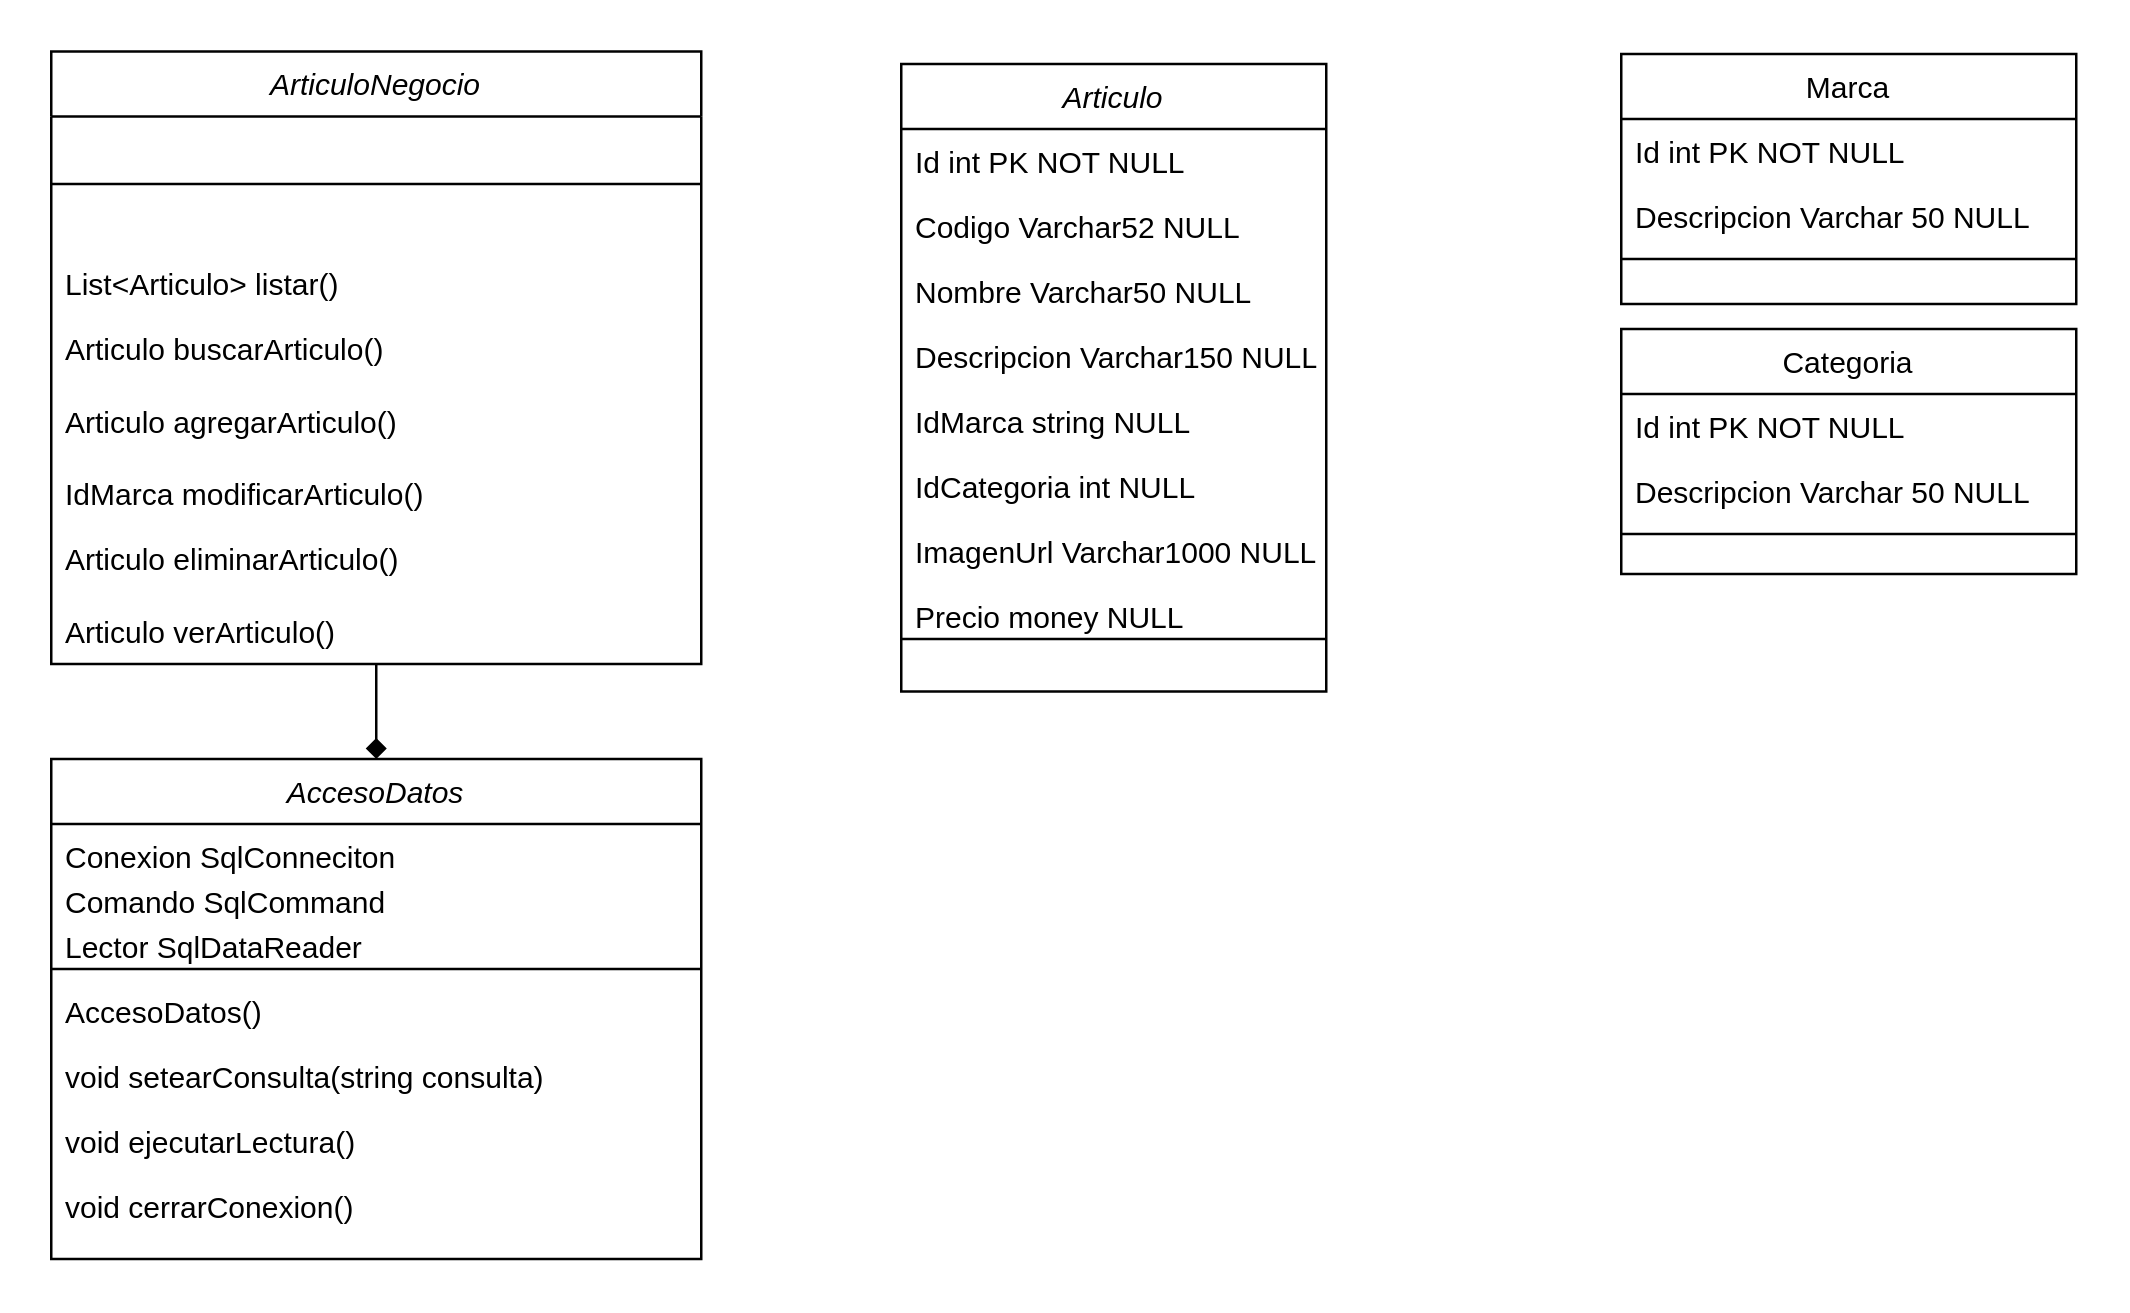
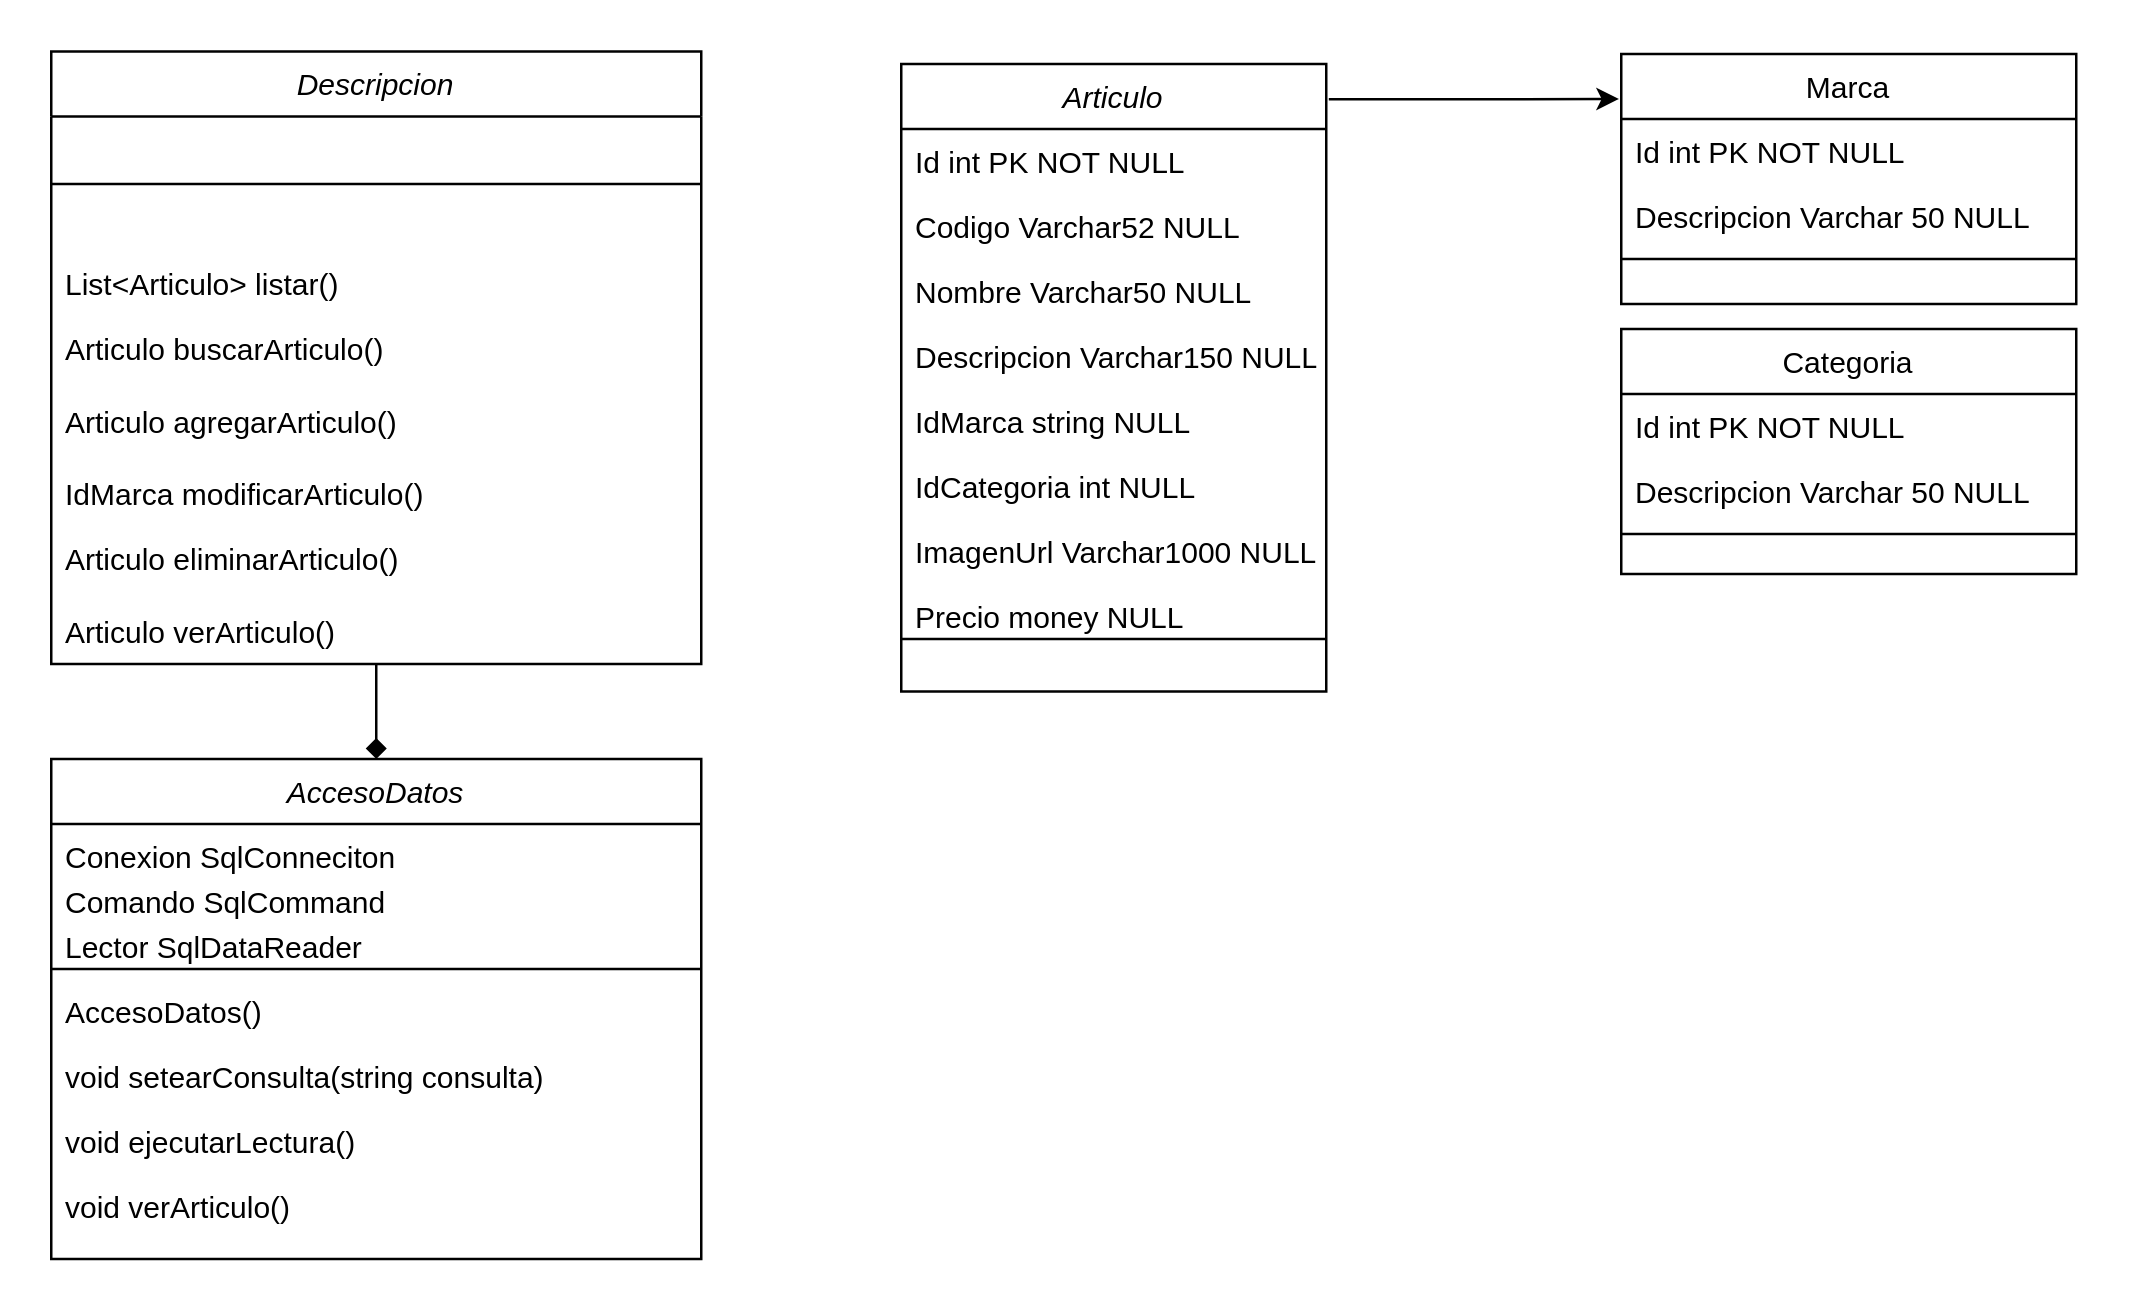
  <mxCell id="0" />
  <mxCell id="1" parent="0" />
  <mxCell id="2" value="Articulo" style="swimlane;fontStyle=2;align=center;verticalAlign=top;childLayout=stackLayout;horizontal=1;startSize=26;horizontalStack=0;resizeParent=1;resizeLast=0;collapsible=1;marginBottom=0;rounded=0;shadow=0;strokeWidth=1;" parent="1" vertex="1"><mxGeometry x="360" y="25" width="170" height="251" as="geometry"><mxRectangle x="220" y="120" width="160" height="26" as="alternateBounds" /></mxGeometry></mxCell>
  <mxCell id="3" value="Id int PK NOT NULL" style="text;align=left;verticalAlign=top;spacingLeft=4;spacingRight=4;overflow=hidden;rotatable=0;points=[[0,0.5],[1,0.5]];portConstraint=eastwest;" parent="2" vertex="1"><mxGeometry y="26" width="170" height="26" as="geometry" /></mxCell>
  <mxCell id="4" value="Codigo Varchar52 NULL" style="text;align=left;verticalAlign=top;spacingLeft=4;spacingRight=4;overflow=hidden;rotatable=0;points=[[0,0.5],[1,0.5]];portConstraint=eastwest;rounded=0;shadow=0;html=0;" parent="2" vertex="1"><mxGeometry y="52" width="170" height="26" as="geometry" /></mxCell>
  <mxCell id="5" value="Nombre Varchar50 NULL" style="text;align=left;verticalAlign=top;spacingLeft=4;spacingRight=4;overflow=hidden;rotatable=0;points=[[0,0.5],[1,0.5]];portConstraint=eastwest;rounded=0;shadow=0;html=0;" parent="2" vertex="1"><mxGeometry y="78" width="170" height="26" as="geometry" /></mxCell>
  <mxCell id="6" value="Descripcion Varchar150 NULL" style="text;align=left;verticalAlign=top;spacingLeft=4;spacingRight=4;overflow=hidden;rotatable=0;points=[[0,0.5],[1,0.5]];portConstraint=eastwest;rounded=0;shadow=0;html=0;" vertex="1" parent="2"><mxGeometry y="104" width="170" height="26" as="geometry" /></mxCell>
  <mxCell id="7" value="IdMarca string NULL" style="text;align=left;verticalAlign=top;spacingLeft=4;spacingRight=4;overflow=hidden;rotatable=0;points=[[0,0.5],[1,0.5]];portConstraint=eastwest;rounded=0;shadow=0;html=0;" vertex="1" parent="2"><mxGeometry y="130" width="170" height="26" as="geometry" /></mxCell>
  <mxCell id="8" value="IdCategoria int NULL" style="text;align=left;verticalAlign=top;spacingLeft=4;spacingRight=4;overflow=hidden;rotatable=0;points=[[0,0.5],[1,0.5]];portConstraint=eastwest;rounded=0;shadow=0;html=0;" vertex="1" parent="2"><mxGeometry y="156" width="170" height="26" as="geometry" /></mxCell>
  <mxCell id="9" value="ImagenUrl Varchar1000 NULL" style="text;align=left;verticalAlign=top;spacingLeft=4;spacingRight=4;overflow=hidden;rotatable=0;points=[[0,0.5],[1,0.5]];portConstraint=eastwest;rounded=0;shadow=0;html=0;" vertex="1" parent="2"><mxGeometry y="182" width="170" height="26" as="geometry" /></mxCell>
  <mxCell id="10" value="Precio money NULL" style="text;align=left;verticalAlign=top;spacingLeft=4;spacingRight=4;overflow=hidden;rotatable=0;points=[[0,0.5],[1,0.5]];portConstraint=eastwest;rounded=0;shadow=0;html=0;" vertex="1" parent="2"><mxGeometry y="208" width="170" height="18" as="geometry" /></mxCell>
  <mxCell id="11" value="" style="line;html=1;strokeWidth=1;align=left;verticalAlign=middle;spacingTop=-1;spacingLeft=3;spacingRight=3;rotatable=0;labelPosition=right;points=[];portConstraint=eastwest;" parent="2" vertex="1"><mxGeometry y="226" width="170" height="8" as="geometry" /></mxCell>
  <mxCell id="12" value="Marca" style="swimlane;fontStyle=0;align=center;verticalAlign=top;childLayout=stackLayout;horizontal=1;startSize=26;horizontalStack=0;resizeParent=1;resizeLast=0;collapsible=1;marginBottom=0;rounded=0;shadow=0;strokeWidth=1;" parent="1" vertex="1"><mxGeometry x="648" y="21" width="182" height="100" as="geometry"><mxRectangle x="550" y="140" width="160" height="26" as="alternateBounds" /></mxGeometry></mxCell>
  <mxCell id="13" value="Id int PK NOT NULL" style="text;align=left;verticalAlign=top;spacingLeft=4;spacingRight=4;overflow=hidden;rotatable=0;points=[[0,0.5],[1,0.5]];portConstraint=eastwest;rounded=0;shadow=0;html=0;" parent="12" vertex="1"><mxGeometry y="26" width="182" height="26" as="geometry" /></mxCell>
  <mxCell id="14" value="Descripcion Varchar 50 NULL" style="text;align=left;verticalAlign=top;spacingLeft=4;spacingRight=4;overflow=hidden;rotatable=0;points=[[0,0.5],[1,0.5]];portConstraint=eastwest;rounded=0;shadow=0;html=0;" parent="12" vertex="1"><mxGeometry y="52" width="182" height="26" as="geometry" /></mxCell>
  <mxCell id="15" value="" style="line;html=1;strokeWidth=1;align=left;verticalAlign=middle;spacingTop=-1;spacingLeft=3;spacingRight=3;rotatable=0;labelPosition=right;points=[];portConstraint=eastwest;" parent="12" vertex="1"><mxGeometry y="78" width="182" height="8" as="geometry" /></mxCell>
  <mxCell id="16" value="Categoria" style="swimlane;fontStyle=0;align=center;verticalAlign=top;childLayout=stackLayout;horizontal=1;startSize=26;horizontalStack=0;resizeParent=1;resizeLast=0;collapsible=1;marginBottom=0;rounded=0;shadow=0;strokeWidth=1;" vertex="1" parent="1"><mxGeometry x="648" y="131" width="182" height="98" as="geometry"><mxRectangle x="550" y="140" width="160" height="26" as="alternateBounds" /></mxGeometry></mxCell>
  <mxCell id="17" value="Id int PK NOT NULL" style="text;align=left;verticalAlign=top;spacingLeft=4;spacingRight=4;overflow=hidden;rotatable=0;points=[[0,0.5],[1,0.5]];portConstraint=eastwest;rounded=0;shadow=0;html=0;" vertex="1" parent="16"><mxGeometry y="26" width="182" height="26" as="geometry" /></mxCell>
  <mxCell id="18" value="Descripcion Varchar 50 NULL" style="text;align=left;verticalAlign=top;spacingLeft=4;spacingRight=4;overflow=hidden;rotatable=0;points=[[0,0.5],[1,0.5]];portConstraint=eastwest;rounded=0;shadow=0;html=0;" vertex="1" parent="16"><mxGeometry y="52" width="182" height="26" as="geometry" /></mxCell>
  <mxCell id="19" value="" style="line;html=1;strokeWidth=1;align=left;verticalAlign=middle;spacingTop=-1;spacingLeft=3;spacingRight=3;rotatable=0;labelPosition=right;points=[];portConstraint=eastwest;" vertex="1" parent="16"><mxGeometry y="78" width="182" height="8" as="geometry" /></mxCell>
+ <mxCell id="20" style="edgeStyle=orthogonalEdgeStyle;rounded=0;orthogonalLoop=1;jettySize=auto;html=1;entryX=-0.005;entryY=0.18;entryDx=0;entryDy=0;entryPerimeter=0;exitX=1.006;exitY=0.056;exitDx=0;exitDy=0;exitPerimeter=0;" edge="1" parent="1" source="2" target="12"><mxGeometry relative="1" as="geometry" /></mxCell>
  <mxCell id="21" value="AccesoDatos" style="swimlane;fontStyle=2;align=center;verticalAlign=top;childLayout=stackLayout;horizontal=1;startSize=26;horizontalStack=0;resizeParent=1;resizeLast=0;collapsible=1;marginBottom=0;rounded=0;shadow=0;strokeWidth=1;" vertex="1" parent="1"><mxGeometry x="20" y="303" width="260" height="200" as="geometry"><mxRectangle x="220" y="120" width="160" height="26" as="alternateBounds" /></mxGeometry></mxCell>
  <mxCell id="22" value="Conexion SqlConneciton&#10;" style="text;align=left;verticalAlign=top;spacingLeft=4;spacingRight=4;overflow=hidden;rotatable=0;points=[[0,0.5],[1,0.5]];portConstraint=eastwest;rounded=0;shadow=0;html=0;" vertex="1" parent="21"><mxGeometry y="26" width="260" height="18" as="geometry" /></mxCell>
  <mxCell id="23" value="Comando SqlCommand&#10;" style="text;align=left;verticalAlign=top;spacingLeft=4;spacingRight=4;overflow=hidden;rotatable=0;points=[[0,0.5],[1,0.5]];portConstraint=eastwest;rounded=0;shadow=0;html=0;" vertex="1" parent="21"><mxGeometry y="44" width="260" height="18" as="geometry" /></mxCell>
  <mxCell id="24" value="Lector SqlDataReader&#10;" style="text;align=left;verticalAlign=top;spacingLeft=4;spacingRight=4;overflow=hidden;rotatable=0;points=[[0,0.5],[1,0.5]];portConstraint=eastwest;rounded=0;shadow=0;html=0;" vertex="1" parent="21"><mxGeometry y="62" width="260" height="18" as="geometry" /></mxCell>
  <mxCell id="25" value="" style="line;html=1;strokeWidth=1;align=left;verticalAlign=middle;spacingTop=-1;spacingLeft=3;spacingRight=3;rotatable=0;labelPosition=right;points=[];portConstraint=eastwest;" vertex="1" parent="21"><mxGeometry y="80" width="260" height="8" as="geometry" /></mxCell>
  <mxCell id="26" value="AccesoDatos()" style="text;align=left;verticalAlign=top;spacingLeft=4;spacingRight=4;overflow=hidden;rotatable=0;points=[[0,0.5],[1,0.5]];portConstraint=eastwest;" vertex="1" parent="21"><mxGeometry y="88" width="260" height="26" as="geometry" /></mxCell>
  <mxCell id="27" value="void setearConsulta(string consulta)" style="text;align=left;verticalAlign=top;spacingLeft=4;spacingRight=4;overflow=hidden;rotatable=0;points=[[0,0.5],[1,0.5]];portConstraint=eastwest;" vertex="1" parent="21"><mxGeometry y="114" width="260" height="26" as="geometry" /></mxCell>
  <mxCell id="28" value="void ejecutarLectura()" style="text;align=left;verticalAlign=top;spacingLeft=4;spacingRight=4;overflow=hidden;rotatable=0;points=[[0,0.5],[1,0.5]];portConstraint=eastwest;" vertex="1" parent="21"><mxGeometry y="140" width="260" height="26" as="geometry" /></mxCell>
- <mxCell id="29" value="void cerrarConexion()" style="text;align=left;verticalAlign=top;spacingLeft=4;spacingRight=4;overflow=hidden;rotatable=0;points=[[0,0.5],[1,0.5]];portConstraint=eastwest;" vertex="1" parent="21"><mxGeometry y="166" width="260" height="26" as="geometry" /></mxCell>
+ <mxCell id="29" value="void verArticulo()" style="text;align=left;verticalAlign=top;spacingLeft=4;spacingRight=4;overflow=hidden;rotatable=0;points=[[0,0.5],[1,0.5]];portConstraint=eastwest;" vertex="1" parent="21"><mxGeometry y="166" width="260" height="26" as="geometry" /></mxCell>
  <mxCell id="30" style="edgeStyle=orthogonalEdgeStyle;rounded=0;orthogonalLoop=1;jettySize=auto;html=1;entryX=0.5;entryY=0;entryDx=0;entryDy=0;endArrow=diamond;" edge="1" parent="1" source="31" target="21"><mxGeometry relative="1" as="geometry" /></mxCell>
- <mxCell id="31" value="ArticuloNegocio" style="swimlane;fontStyle=2;align=center;verticalAlign=top;childLayout=stackLayout;horizontal=1;startSize=26;horizontalStack=0;resizeParent=1;resizeLast=0;collapsible=1;marginBottom=0;rounded=0;shadow=0;strokeWidth=1;" vertex="1" parent="1"><mxGeometry x="20" y="20" width="260" height="245" as="geometry"><mxRectangle x="220" y="120" width="160" height="26" as="alternateBounds" /></mxGeometry></mxCell>
+ <mxCell id="31" value="Descripcion" style="swimlane;fontStyle=2;align=center;verticalAlign=top;childLayout=stackLayout;horizontal=1;startSize=26;horizontalStack=0;resizeParent=1;resizeLast=0;collapsible=1;marginBottom=0;rounded=0;shadow=0;strokeWidth=1;" vertex="1" parent="1"><mxGeometry x="20" y="20" width="260" height="245" as="geometry"><mxRectangle x="220" y="120" width="160" height="26" as="alternateBounds" /></mxGeometry></mxCell>
  <mxCell id="32" value="" style="line;html=1;strokeWidth=1;align=left;verticalAlign=middle;spacingTop=-1;spacingLeft=3;spacingRight=3;rotatable=0;labelPosition=right;points=[];portConstraint=eastwest;" vertex="1" parent="31"><mxGeometry y="26" width="260" height="54" as="geometry" /></mxCell>
  <mxCell id="33" value="List&lt;Articulo&gt; listar()" style="text;align=left;verticalAlign=top;spacingLeft=4;spacingRight=4;overflow=hidden;rotatable=0;points=[[0,0.5],[1,0.5]];portConstraint=eastwest;" vertex="1" parent="31"><mxGeometry y="80" width="260" height="26" as="geometry" /></mxCell>
  <mxCell id="34" value="Articulo buscarArticulo()" style="text;align=left;verticalAlign=top;spacingLeft=4;spacingRight=4;overflow=hidden;rotatable=0;points=[[0,0.5],[1,0.5]];portConstraint=eastwest;" vertex="1" parent="31"><mxGeometry y="106" width="260" height="29" as="geometry" /></mxCell>
  <mxCell id="35" value="Articulo agregarArticulo()" style="text;align=left;verticalAlign=top;spacingLeft=4;spacingRight=4;overflow=hidden;rotatable=0;points=[[0,0.5],[1,0.5]];portConstraint=eastwest;" vertex="1" parent="31"><mxGeometry y="135" width="260" height="29" as="geometry" /></mxCell>
  <mxCell id="36" value="IdMarca modificarArticulo()" style="text;align=left;verticalAlign=top;spacingLeft=4;spacingRight=4;overflow=hidden;rotatable=0;points=[[0,0.5],[1,0.5]];portConstraint=eastwest;" vertex="1" parent="31"><mxGeometry y="164" width="260" height="26" as="geometry" /></mxCell>
  <mxCell id="37" value="Articulo eliminarArticulo()" style="text;align=left;verticalAlign=top;spacingLeft=4;spacingRight=4;overflow=hidden;rotatable=0;points=[[0,0.5],[1,0.5]];portConstraint=eastwest;" vertex="1" parent="31"><mxGeometry y="190" width="260" height="29" as="geometry" /></mxCell>
  <mxCell id="38" value="Articulo verArticulo()" style="text;align=left;verticalAlign=top;spacingLeft=4;spacingRight=4;overflow=hidden;rotatable=0;points=[[0,0.5],[1,0.5]];portConstraint=eastwest;" vertex="1" parent="31"><mxGeometry y="219" width="260" height="26" as="geometry" /></mxCell>
